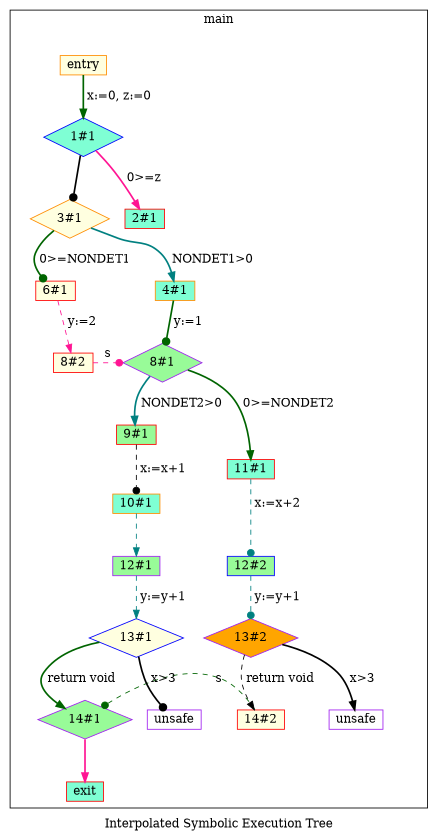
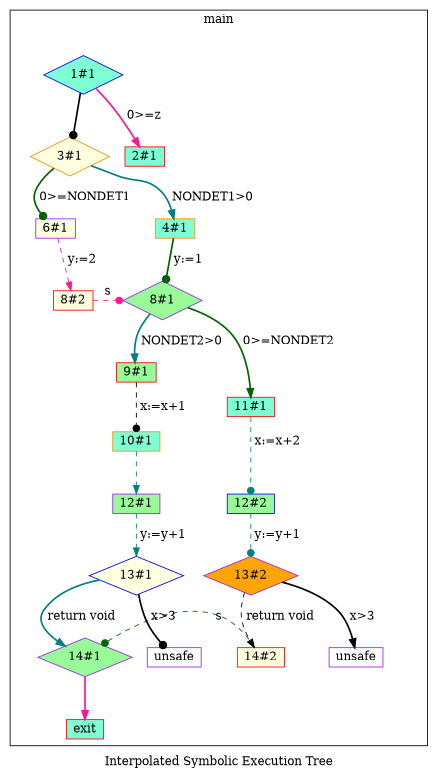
  digraph {
    compound=true
    label="Interpolated Symbolic Execution Tree"
    node [color=red fillcolor=lightyellow shape=box style=filled]
    edge [arrowhead=normal color=teal style=bold]
    "8#1" [color=purple fillcolor=palegreen height=.2 shape=diamond width=.2]
    "8#2" [height=.2 width=.2]
    "12#1" [color=purple fillcolor=palegreen height=.2 width=.2]
    "12#2" [color=blue fillcolor=palegreen height=.2 width=.2]
    "14#1" [color=purple fillcolor=palegreen height=.2 shape=diamond width=.2]
    "14#2" [height=.2 width=.2]
-   n7 [color=darkorange height=.2 label=entry width=.2]
    "1#1" [color=blue fillcolor=aquamarine height=.2 shape=diamond width=.2]
    n9 [fillcolor=aquamarine height=.2 label=exit width=.2]
    "3#1" [color=darkorange height=.2 shape=diamond width=.2]
    "2#1" [fillcolor=aquamarine height=.2 width=.2]
    "4#1" [color=darkorange fillcolor=aquamarine height=.2 width=.2]
-   "6#1" [height=.2 width=.2]
+   "6#1" [color=purple height=.2 width=.2]
    "9#1" [fillcolor=palegreen height=.2 width=.2]
    "11#1" [fillcolor=aquamarine height=.2 width=.2]
    n16 [color=purple fillcolor=white height=.2 label=unsafe width=.2]
    n17 [color=purple fillcolor=white height=.2 label=unsafe width=.2]
    "10#1" [color=darkorange fillcolor=aquamarine height=.2 width=.2]
    "13#1" [color=blue height=.2 shape=diamond width=.2]
    "13#2" [color=purple fillcolor=orange height=.2 shape=diamond width=.2]
    subgraph cluster_1 {
      label=main
-     n7
      "1#1"
      n9
      "3#1"
      "2#1"
      "4#1"
      "6#1"
      "9#1"
      "11#1"
      n16
      n17
      "10#1"
      "13#1"
      "13#2"
      subgraph sub_2 {
        label=main
        rank=same
        "8#1"
        "8#2"
      }
      subgraph sub_3 {
        label=main
        rank=same
        "12#1"
        "12#2"
      }
      subgraph sub_4 {
        label=main
        rank=same
        "14#1"
        "14#2"
      }
    }
    "8#1" -> "9#1" [label=" NONDET2>0	 "]
    "8#1" -> "11#1" [color=darkgreen label=" 0>=NONDET2	 "]
    "8#2" -> "8#1" [arrowhead=dot color=deeppink label=s style=dashed]
    "12#1" -> "13#1" [label=" y:=y+1	 " style=dashed]
    "12#2" -> "13#2" [arrowhead=dot label=" y:=y+1	 " style=dashed]
    "14#1" -> n9 [color=deeppink label=" 	 "]
    "14#2" -> "14#1" [arrowhead=dot color=darkgreen label=s style=dashed]
-   n7 -> "1#1" [color=darkgreen label=" x:=0, z:=0	 "]
    "1#1" -> "3#1" [arrowhead=dot color=black label=" 	 "]
    "1#1" -> "2#1" [color=deeppink label=" 0>=z	 "]
    "3#1" -> "4#1" [label=" NONDET1>0	 "]
    "3#1" -> "6#1" [arrowhead=dot color=darkgreen label=" 0>=NONDET1	 "]
    "4#1" -> "8#1" [arrowhead=dot color=darkgreen label=" y:=1	 "]
    "6#1" -> "8#2" [color=deeppink label=" y:=2	 " style=dashed]
    "9#1" -> "10#1" [arrowhead=dot color=black label=" x:=x+1	 " style=dashed]
    "11#1" -> "12#2" [arrowhead=dot label=" x:=x+2	 " style=dashed]
    "10#1" -> "12#1" [label=" 	 " style=dashed]
-   "13#1" -> "14#1" [color=darkgreen label=" return void	 "]
+   "13#1" -> "14#1" [label=" return void	 "]
    "13#1" -> n16 [arrowhead=dot color=black label=" x>3	 "]
    "13#2" -> "14#2" [color=black label=" return void	 " style=dashed]
    "13#2" -> n17 [color=black label=" x>3	 "]
  }
